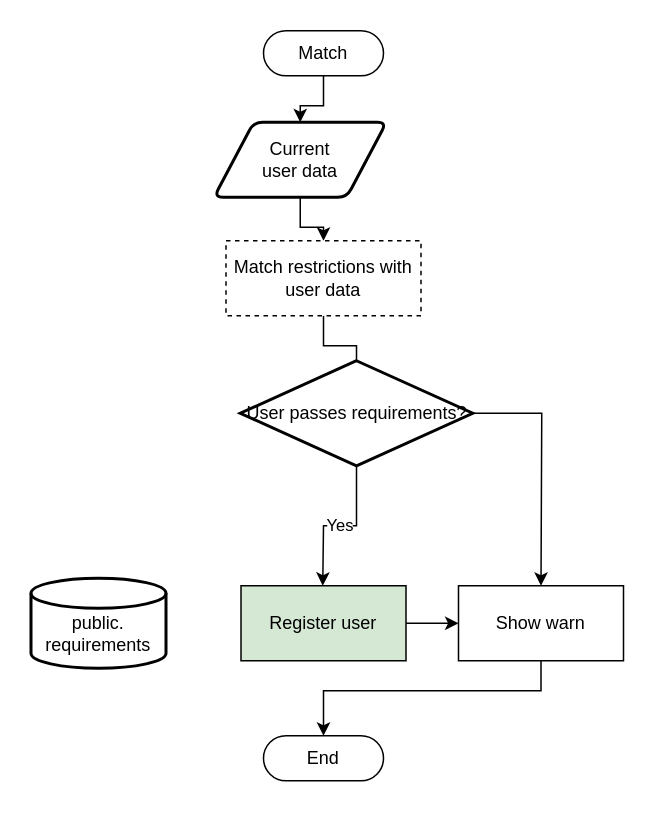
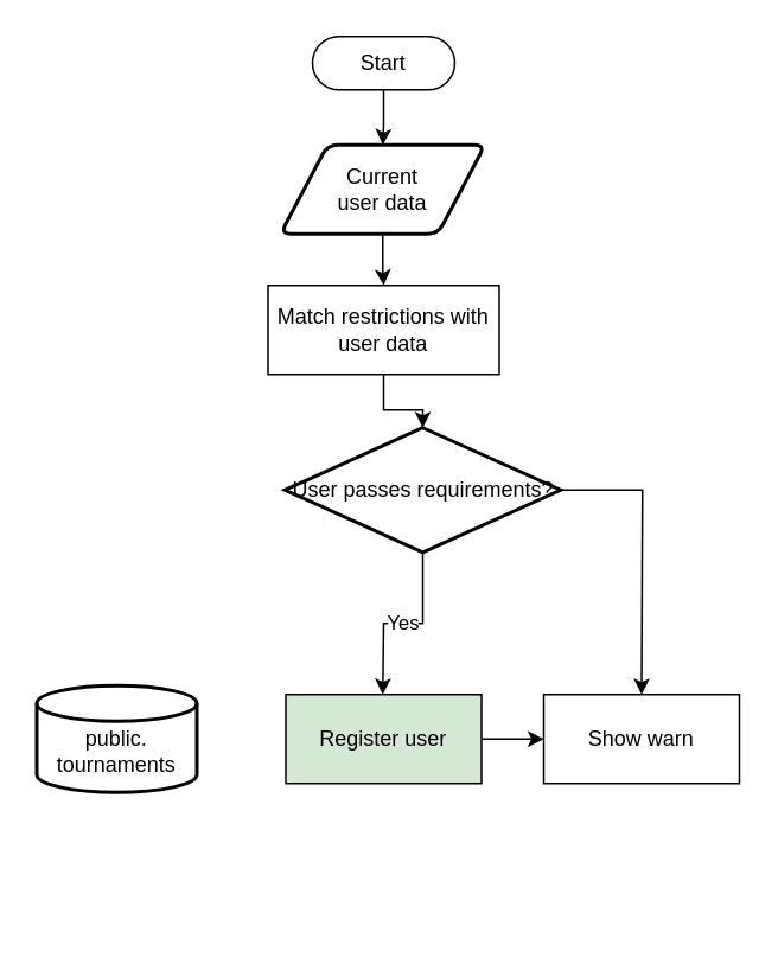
  <mxCell id="0" />
  <mxCell id="1" parent="0" />
  <mxCell id="2" style="edgeStyle=orthogonalEdgeStyle;rounded=0;orthogonalLoop=1;jettySize=auto;html=1;entryX=0.5;entryY=0;entryDx=0;entryDy=0;" edge="1" parent="1" source="3" target="5"><mxGeometry relative="1" as="geometry" /></mxCell>
- <mxCell id="3" value="Match" style="html=1;dashed=0;whiteSpace=wrap;shape=mxgraph.dfd.start" vertex="1" parent="1"><mxGeometry x="175" y="20" width="80" height="30" as="geometry" /></mxCell>
+ <mxCell id="3" value="Start" style="html=1;dashed=0;whiteSpace=wrap;shape=mxgraph.dfd.start" vertex="1" parent="1"><mxGeometry x="175" y="20" width="80" height="30" as="geometry" /></mxCell>
  <mxCell id="4" style="edgeStyle=orthogonalEdgeStyle;rounded=0;orthogonalLoop=1;jettySize=auto;html=1;" edge="1" parent="1" source="5" target="7"><mxGeometry relative="1" as="geometry" /></mxCell>
- <mxCell id="5" value="Current&lt;div&gt;user data&lt;/div&gt;" style="shape=parallelogram;html=1;strokeWidth=2;perimeter=parallelogramPerimeter;whiteSpace=wrap;rounded=1;arcSize=12;size=0.23;" vertex="1" parent="1"><mxGeometry x="142" y="81" width="115" height="50" as="geometry" /></mxCell>
- <mxCell id="6" style="edgeStyle=orthogonalEdgeStyle;rounded=0;orthogonalLoop=1;jettySize=auto;html=1;endArrow=none;" edge="1" parent="1" source="7" target="10"><mxGeometry relative="1" as="geometry" /></mxCell>
- <mxCell id="7" value="Match restrictions with user data" style="html=1;dashed=1;whiteSpace=wrap;" vertex="1" parent="1"><mxGeometry x="150" y="160" width="130" height="50" as="geometry" /></mxCell>
+ <mxCell id="5" value="Current&lt;div&gt;user data&lt;/div&gt;" style="shape=parallelogram;html=1;strokeWidth=2;perimeter=parallelogramPerimeter;whiteSpace=wrap;rounded=1;arcSize=12;size=0.23;" vertex="1" parent="1"><mxGeometry x="157" y="81" width="115" height="50" as="geometry" /></mxCell>
+ <mxCell id="6" style="edgeStyle=orthogonalEdgeStyle;rounded=0;orthogonalLoop=1;jettySize=auto;html=1;" edge="1" parent="1" source="7" target="10"><mxGeometry relative="1" as="geometry" /></mxCell>
+ <mxCell id="7" value="Match restrictions with user data" style="html=1;dashed=0;whiteSpace=wrap;" vertex="1" parent="1"><mxGeometry x="150" y="160" width="130" height="50" as="geometry" /></mxCell>
  <mxCell id="8" value="Yes" style="edgeStyle=orthogonalEdgeStyle;rounded=0;orthogonalLoop=1;jettySize=auto;html=1;" edge="1" parent="1" source="10"><mxGeometry relative="1" as="geometry"><mxPoint x="214.5" y="390" as="targetPoint" /></mxGeometry></mxCell>
  <mxCell id="9" style="edgeStyle=orthogonalEdgeStyle;rounded=0;orthogonalLoop=1;jettySize=auto;html=1;" edge="1" parent="1" source="10"><mxGeometry relative="1" as="geometry"><mxPoint x="360" y="390" as="targetPoint" /></mxGeometry></mxCell>
  <mxCell id="10" value="User passes requirements?" style="strokeWidth=2;html=1;shape=mxgraph.flowchart.decision;whiteSpace=wrap;" vertex="1" parent="1"><mxGeometry x="159.5" y="240" width="155" height="70" as="geometry" /></mxCell>
  <mxCell id="11" style="edgeStyle=orthogonalEdgeStyle;rounded=0;orthogonalLoop=1;jettySize=auto;html=1;" edge="1" parent="1" source="12" target="13"><mxGeometry relative="1" as="geometry" /></mxCell>
  <mxCell id="12" value="Register user" style="html=1;dashed=0;whiteSpace=wrap;fillColor=#d5e8d4;" vertex="1" parent="1"><mxGeometry x="160" y="390" width="110" height="50" as="geometry" /></mxCell>
  <mxCell id="13" value="Show warn" style="html=1;dashed=0;whiteSpace=wrap;" vertex="1" parent="1"><mxGeometry x="305" y="390" width="110" height="50" as="geometry" /></mxCell>
- <mxCell id="14" value="End" style="html=1;dashed=0;whiteSpace=wrap;shape=mxgraph.dfd.start" vertex="1" parent="1"><mxGeometry x="175" y="490" width="80" height="30" as="geometry" /></mxCell>
- <mxCell id="15" style="edgeStyle=orthogonalEdgeStyle;rounded=0;orthogonalLoop=1;jettySize=auto;html=1;entryX=0.5;entryY=0.5;entryDx=0;entryDy=-15;entryPerimeter=0;" edge="1" parent="1" source="13" target="14"><mxGeometry relative="1" as="geometry"><Array as="points"><mxPoint x="360" y="460" /><mxPoint x="215" y="460" /></Array></mxGeometry></mxCell>
- <mxCell id="16" value="&lt;div&gt;&lt;br&gt;&lt;/div&gt;&lt;div&gt;public.&lt;/div&gt;&lt;div&gt;requirements&lt;/div&gt;" style="strokeWidth=2;html=1;shape=mxgraph.flowchart.database;whiteSpace=wrap;" vertex="1" parent="1"><mxGeometry x="20" y="385" width="90" height="60" as="geometry" /></mxCell>
+ <mxCell id="16" value="&lt;div&gt;&lt;br&gt;&lt;/div&gt;&lt;div&gt;public.&lt;/div&gt;&lt;div&gt;tournaments&lt;/div&gt;" style="strokeWidth=2;html=1;shape=mxgraph.flowchart.database;whiteSpace=wrap;" vertex="1" parent="1"><mxGeometry x="20" y="385" width="90" height="60" as="geometry" /></mxCell>
